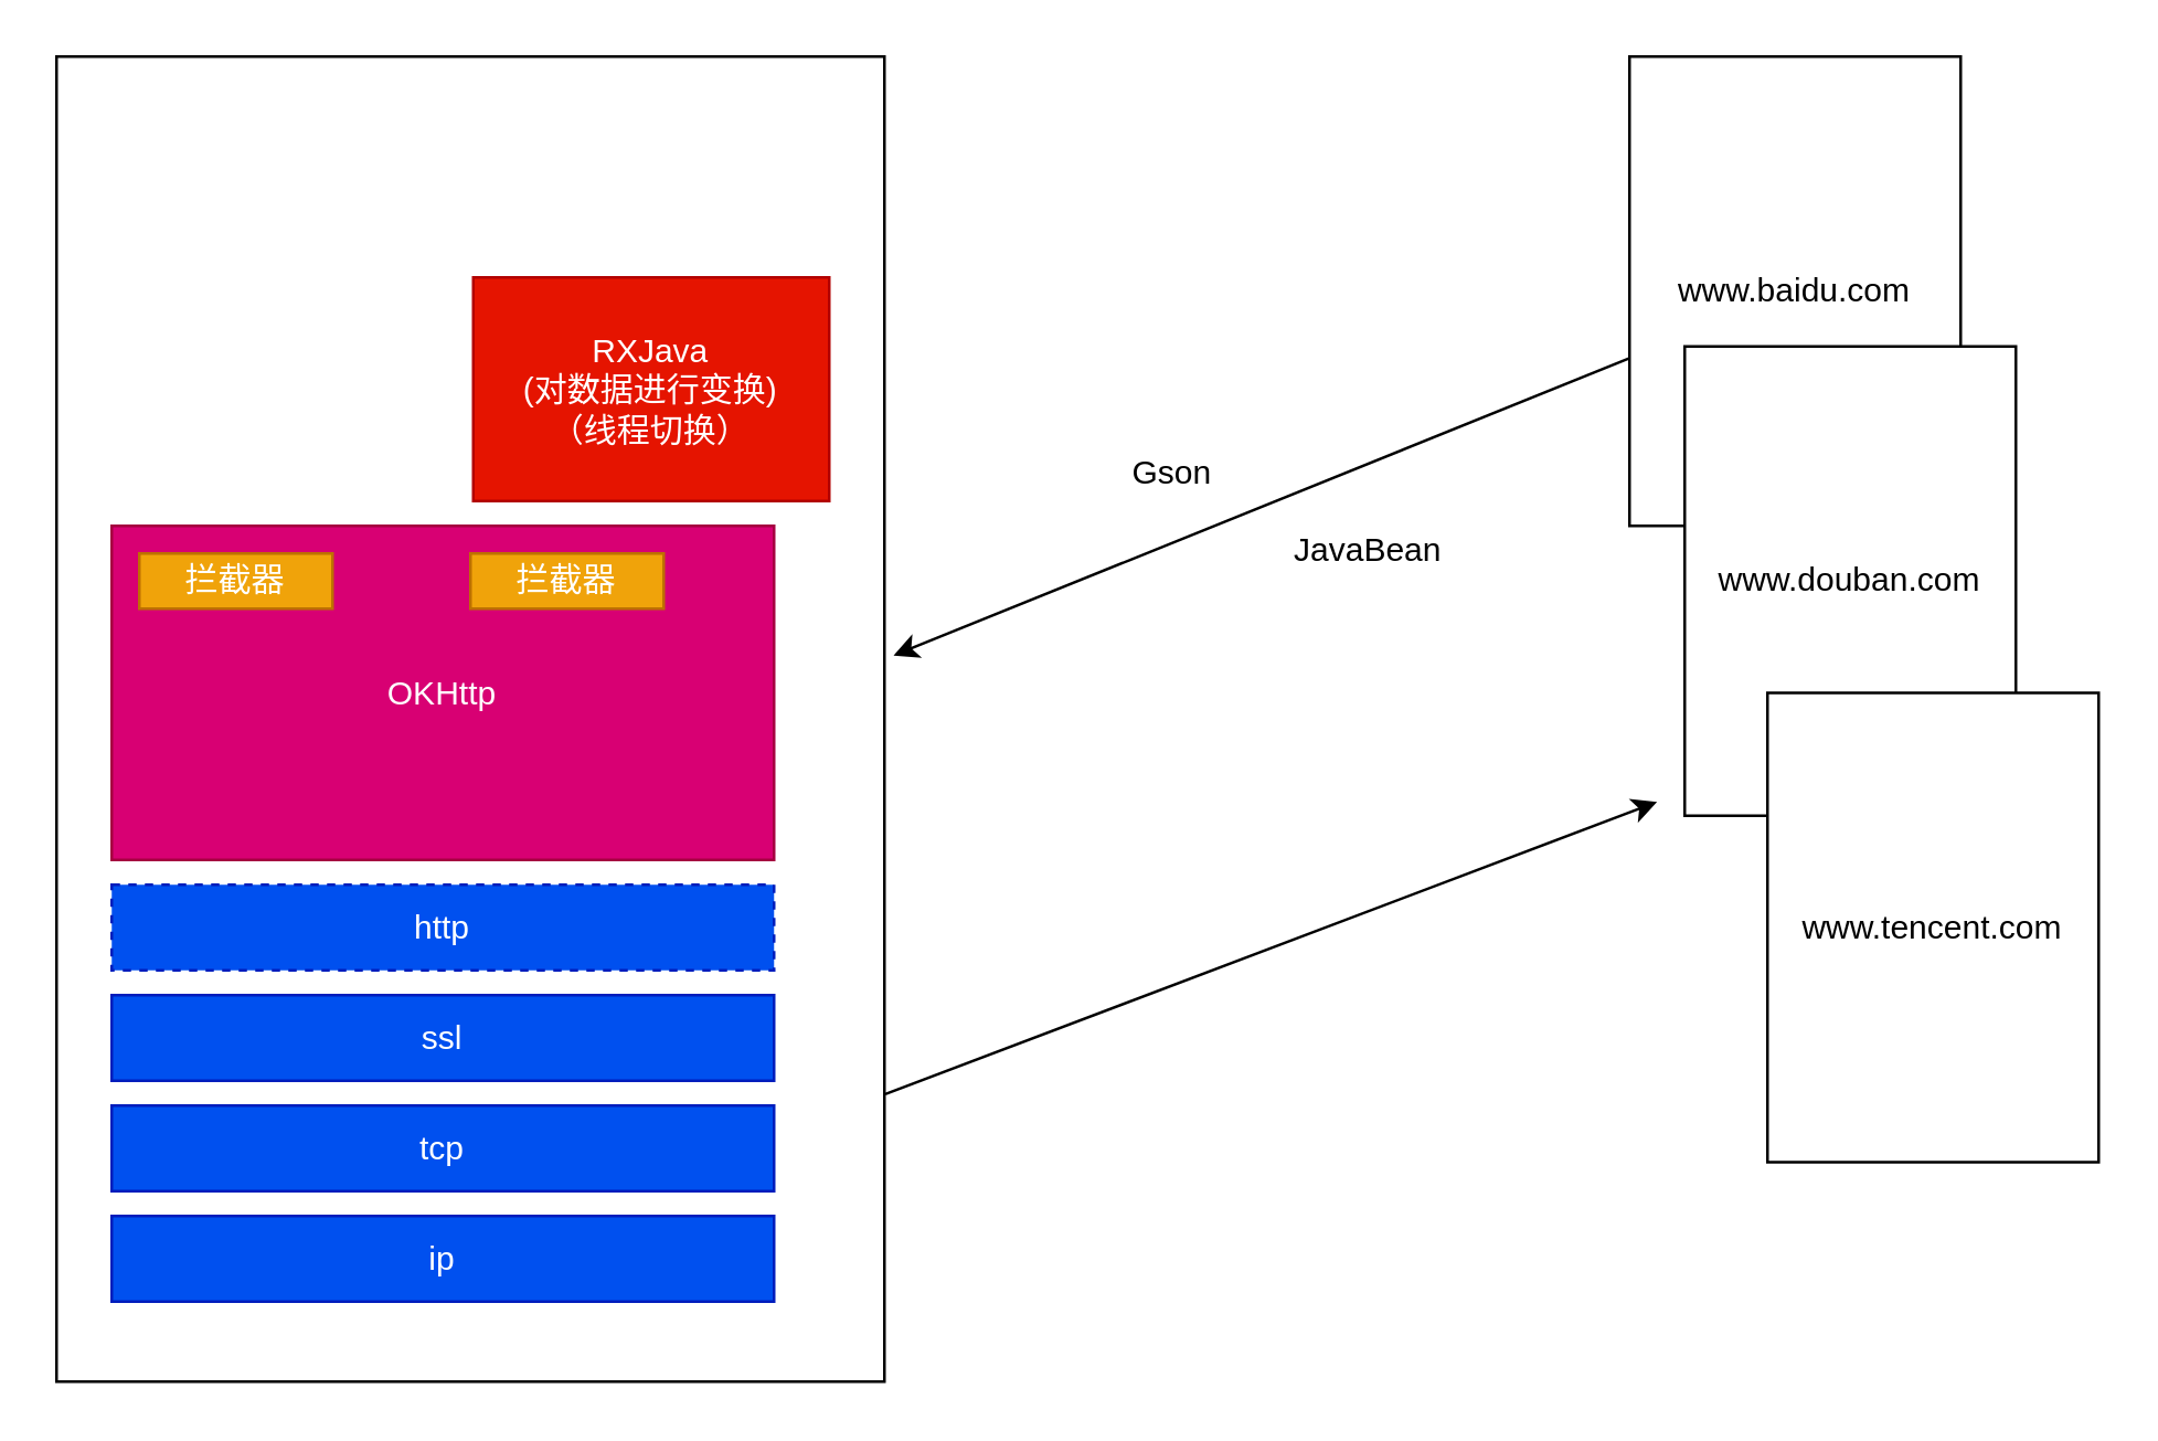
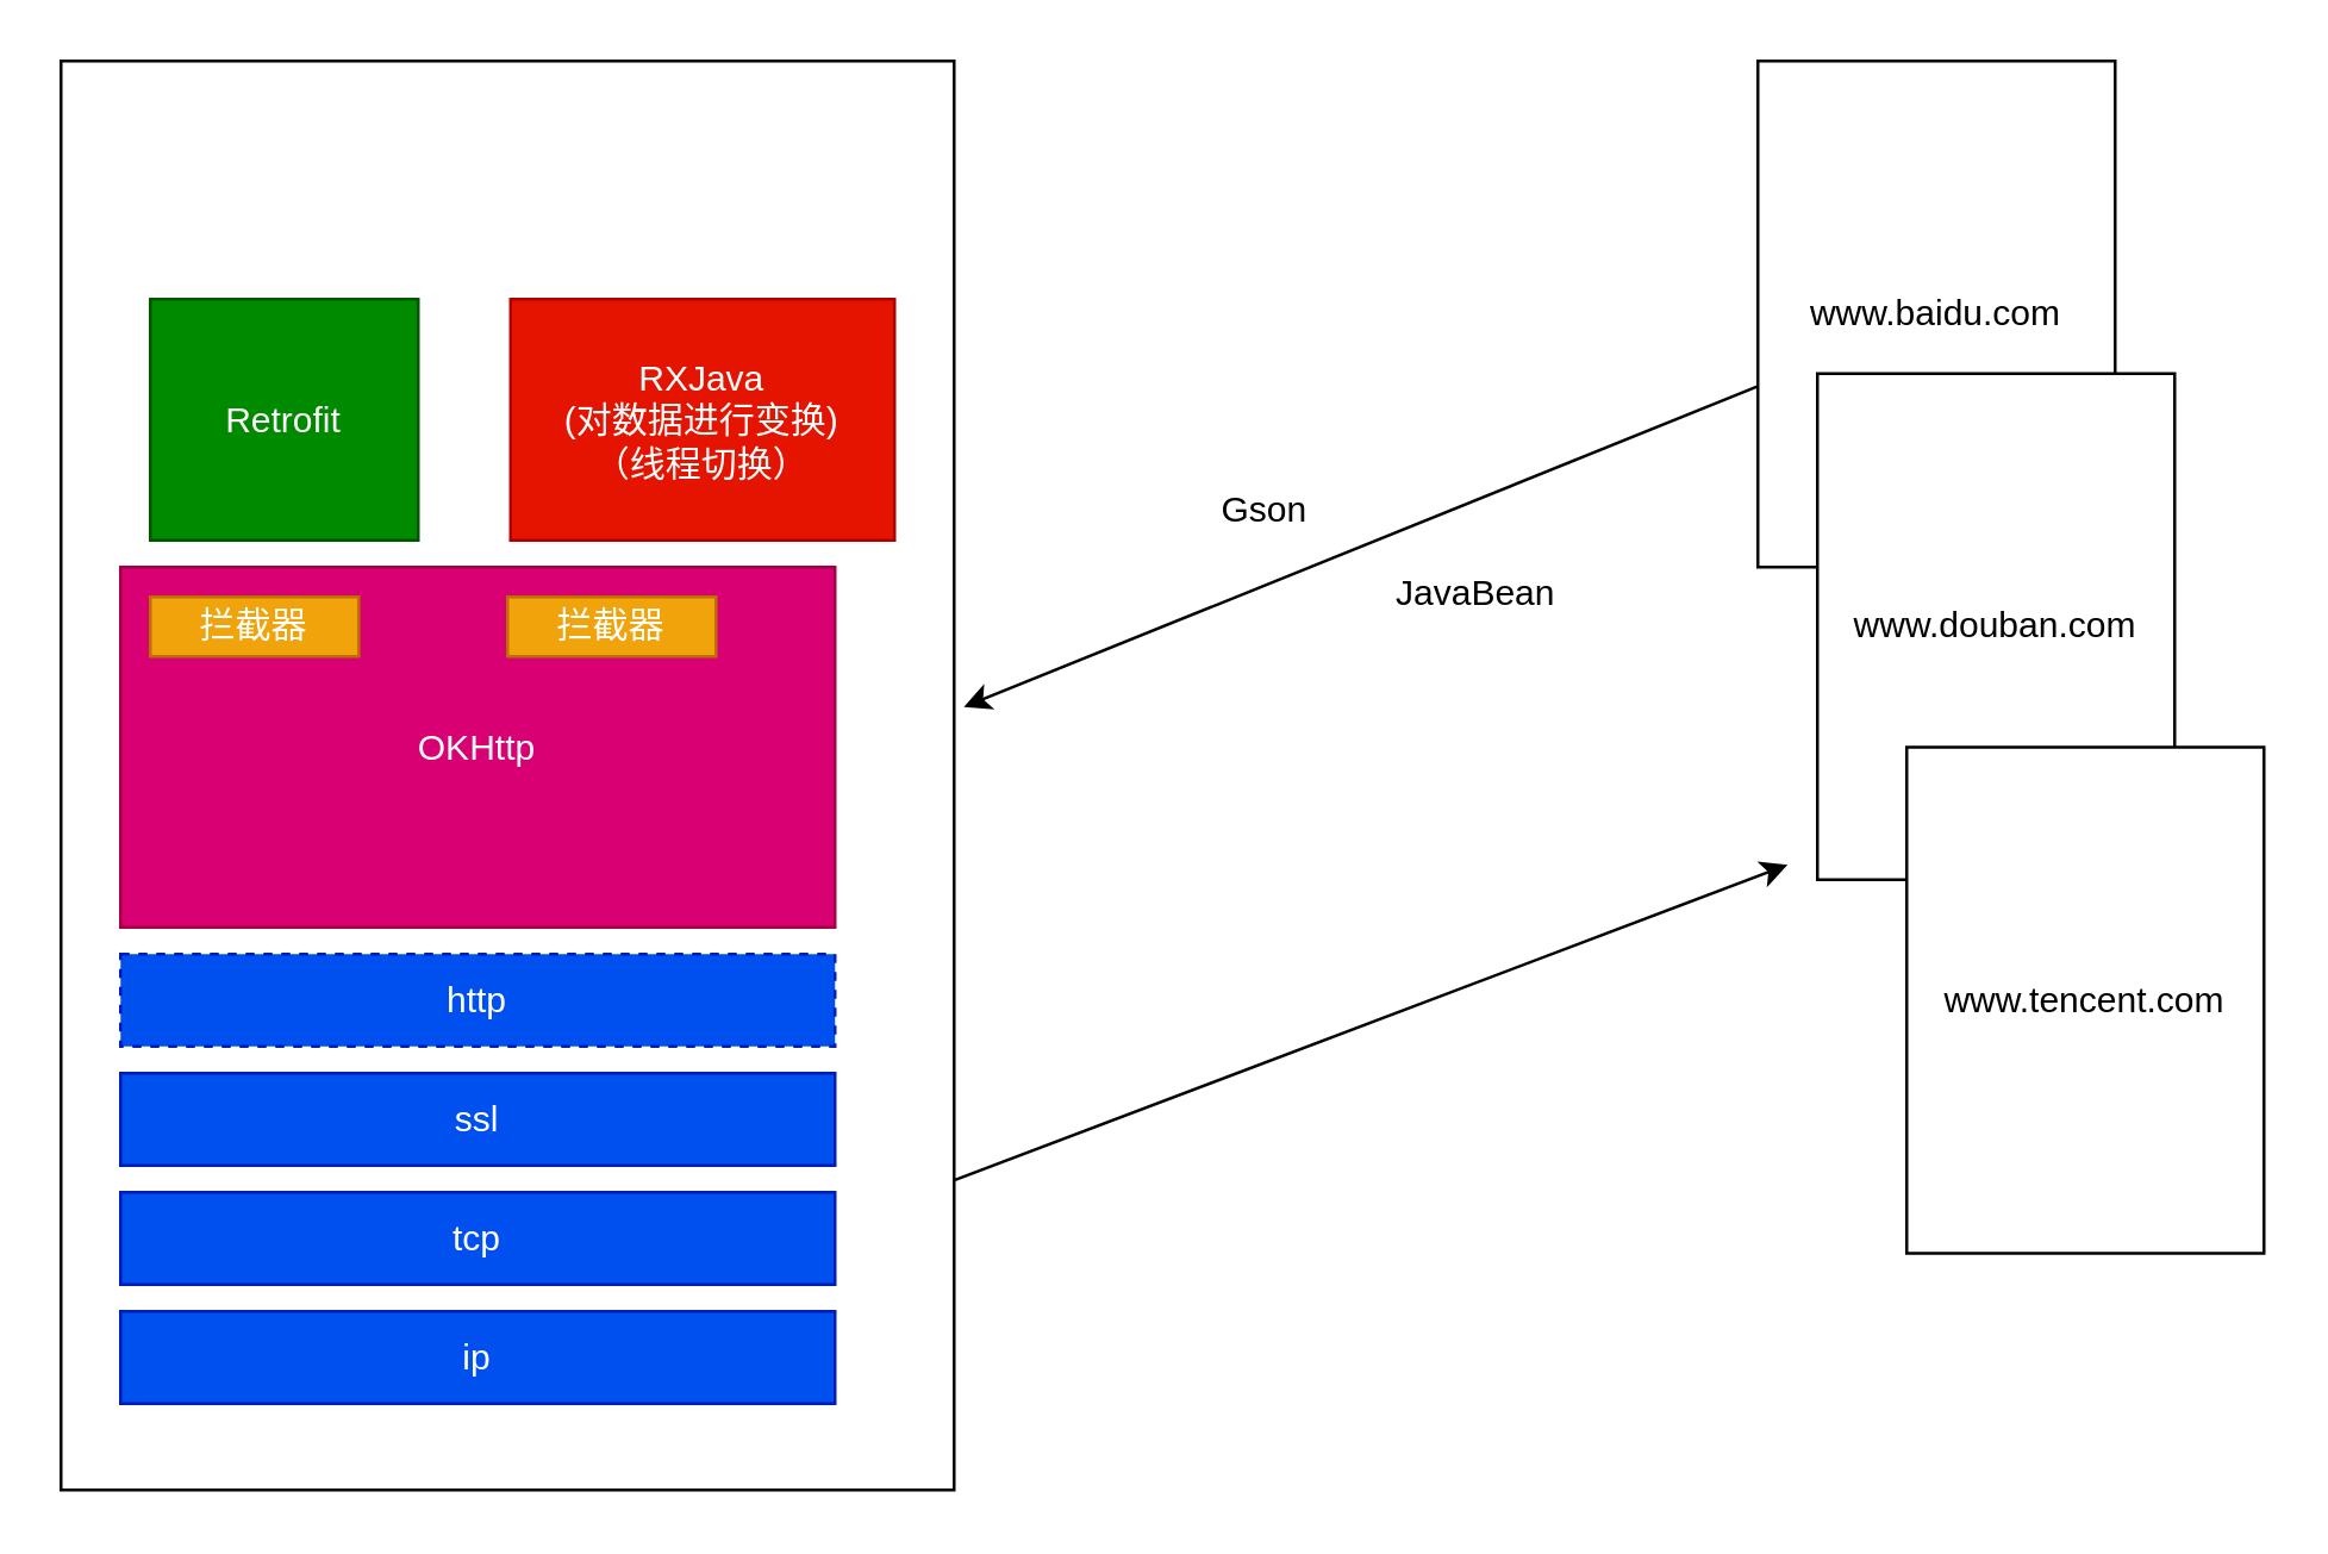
  <mxCell id="0" />
  <mxCell id="1" parent="0" />
  <mxCell id="2" value="" style="rounded=0;whiteSpace=wrap;html=1;" vertex="1" parent="1"><mxGeometry x="20" y="20" width="300" height="480" as="geometry" /></mxCell>
  <mxCell id="3" value="ip" style="rounded=0;whiteSpace=wrap;html=1;fillColor=#0050ef;strokeColor=#001DBC;fontColor=#ffffff;" vertex="1" parent="1"><mxGeometry x="40" y="440" width="240" height="31" as="geometry" /></mxCell>
  <mxCell id="4" value="tcp&lt;span style=&quot;color: rgba(0 , 0 , 0 , 0) ; font-family: monospace ; font-size: 0px&quot;&gt;%3CmxGraphModel%3E%3Croot%3E%3CmxCell%20id%3D%220%22%2F%3E%3CmxCell%20id%3D%221%22%20parent%3D%220%22%2F%3E%3CmxCell%20id%3D%222%22%20value%3D%22ip%22%20style%3D%22rounded%3D0%3BwhiteSpace%3Dwrap%3Bhtml%3D1%3BfillColor%3D%230050ef%3BstrokeColor%3D%23001DBC%3BfontColor%3D%23ffffff%3B%22%20vertex%3D%221%22%20parent%3D%221%22%3E%3CmxGeometry%20x%3D%2250%22%20y%3D%22480%22%20width%3D%22240%22%20height%3D%2231%22%20as%3D%22geometry%22%2F%3E%3C%2FmxCell%3E%3C%2Froot%3E%3C%2FmxGraphModel%3E&lt;/span&gt;" style="rounded=0;whiteSpace=wrap;html=1;fillColor=#0050ef;strokeColor=#001DBC;fontColor=#ffffff;" vertex="1" parent="1"><mxGeometry x="40" y="400" width="240" height="31" as="geometry" /></mxCell>
  <mxCell id="5" value="ssl" style="rounded=0;whiteSpace=wrap;html=1;fillColor=#0050ef;strokeColor=#001DBC;fontColor=#ffffff;" vertex="1" parent="1"><mxGeometry x="40" y="360" width="240" height="31" as="geometry" /></mxCell>
  <mxCell id="6" value="http" style="rounded=0;whiteSpace=wrap;html=1;fillColor=#0050ef;strokeColor=#001DBC;fontColor=#ffffff;dashed=1;" vertex="1" parent="1"><mxGeometry x="40" y="320" width="240" height="31" as="geometry" /></mxCell>
  <mxCell id="7" value="OKHttp" style="rounded=0;whiteSpace=wrap;html=1;fillColor=#d80073;strokeColor=#A50040;fontColor=#ffffff;" vertex="1" parent="1"><mxGeometry x="40" y="190" width="240" height="121" as="geometry" /></mxCell>
+ <mxCell id="8" value="Retrofit" style="rounded=0;whiteSpace=wrap;html=1;fillColor=#008a00;strokeColor=#005700;fontColor=#ffffff;" vertex="1" parent="1"><mxGeometry x="50" y="100" width="90" height="81" as="geometry" /></mxCell>
  <mxCell id="9" value="拦截器" style="rounded=0;whiteSpace=wrap;html=1;fillColor=#f0a30a;strokeColor=#BD7000;fontColor=#ffffff;" vertex="1" parent="1"><mxGeometry x="50" y="200" width="70" height="20" as="geometry" /></mxCell>
  <mxCell id="10" value="拦截器" style="rounded=0;whiteSpace=wrap;html=1;fillColor=#f0a30a;strokeColor=#BD7000;fontColor=#ffffff;" vertex="1" parent="1"><mxGeometry x="170" y="200" width="70" height="20" as="geometry" /></mxCell>
  <mxCell id="11" value="RXJava&lt;br&gt;(对数据进行变换)&lt;br&gt;（线程切换）" style="rounded=0;whiteSpace=wrap;html=1;fillColor=#e51400;strokeColor=#B20000;fontColor=#ffffff;" vertex="1" parent="1"><mxGeometry x="171" y="100" width="129" height="81" as="geometry" /></mxCell>
  <mxCell id="12" value="www.baidu.com" style="rounded=0;whiteSpace=wrap;html=1;" vertex="1" parent="1"><mxGeometry x="590" y="20" width="120" height="170" as="geometry" /></mxCell>
  <mxCell id="13" value="www.douban.com" style="rounded=0;whiteSpace=wrap;html=1;" vertex="1" parent="1"><mxGeometry x="610" y="125" width="120" height="170" as="geometry" /></mxCell>
  <mxCell id="14" value="www.tencent.com" style="rounded=0;whiteSpace=wrap;html=1;" vertex="1" parent="1"><mxGeometry x="640" y="250.5" width="120" height="170" as="geometry" /></mxCell>
  <mxCell id="15" value="" style="endArrow=classic;html=1;entryX=1.011;entryY=0.452;entryDx=0;entryDy=0;entryPerimeter=0;" edge="1" parent="1" source="12" target="2"><mxGeometry width="50" height="50" relative="1" as="geometry"><mxPoint x="450" y="340" as="sourcePoint" /><mxPoint x="500" y="290" as="targetPoint" /></mxGeometry></mxCell>
  <mxCell id="16" value="" style="endArrow=classic;html=1;exitX=1.001;exitY=0.783;exitDx=0;exitDy=0;exitPerimeter=0;" edge="1" parent="1" source="2"><mxGeometry width="50" height="50" relative="1" as="geometry"><mxPoint x="450" y="340" as="sourcePoint" /><mxPoint x="600" y="290" as="targetPoint" /></mxGeometry></mxCell>
  <mxCell id="17" value="JavaBean" style="text;html=1;align=center;verticalAlign=middle;resizable=0;points=[];autosize=1;" vertex="1" parent="1"><mxGeometry x="460" y="189" width="70" height="20" as="geometry" /></mxCell>
  <mxCell id="18" value="Gson" style="text;html=1;align=center;verticalAlign=middle;resizable=0;points=[];autosize=1;" vertex="1" parent="1"><mxGeometry x="404" y="161" width="40" height="20" as="geometry" /></mxCell>
